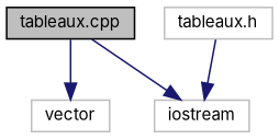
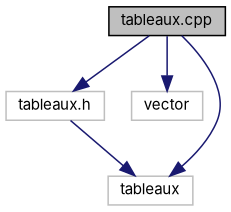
  digraph {
    fontname=Inter
    node [color=grey75 fillcolor=white fontname=Inter fontsize=10 shape=record style=filled]
    edge [color=midnightblue fontname=Inter fontsize=10 labelfontname=Helvetica labelfontsize=10 style=solid]
    n1 [color=black fillcolor=grey75 fontcolor=black height=0.2 label="tableaux.cpp" width=0.4]
    n2 [height=0.2 label="tableaux.h" width=0.4]
    n3 [height=0.2 label=vector width=0.4]
-   n4 [height=0.2 label=iostream width=0.4]
+   n4 [height=0.2 label=tableaux width=0.4]
+   n1 -> n2
    n1 -> n3
    n1 -> n4
    n2 -> n4
  }
